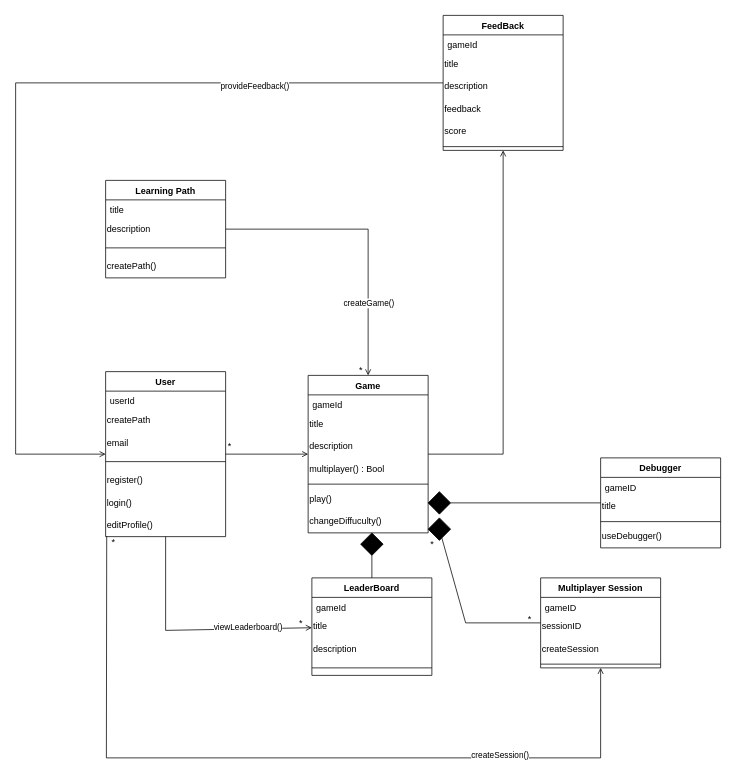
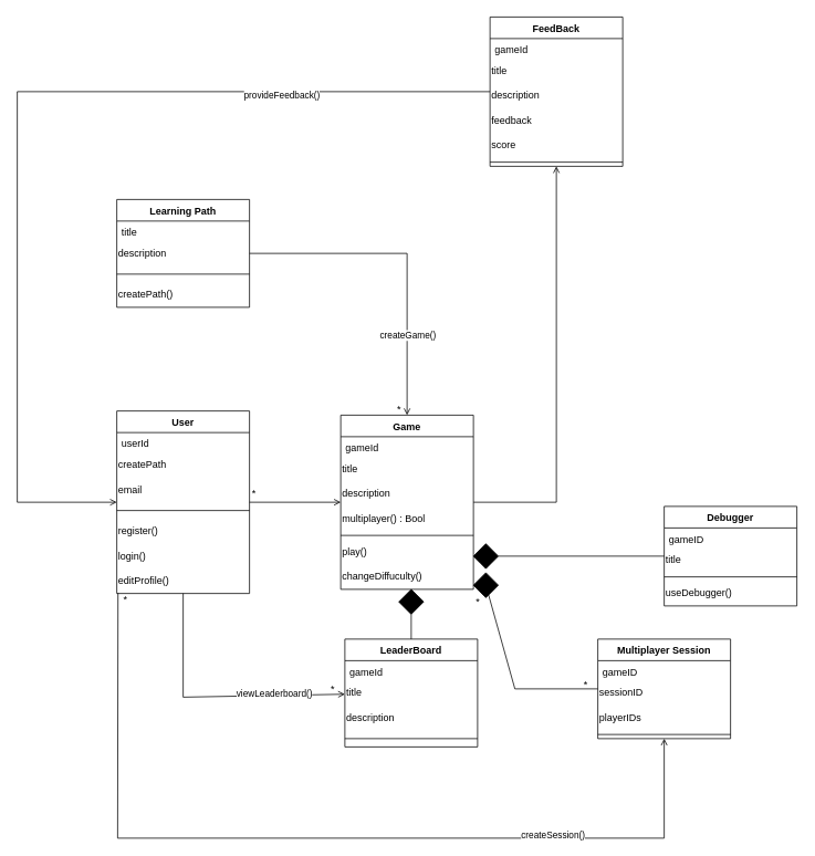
  <mxCell id="0" />
  <mxCell id="1" parent="0" />
  <mxCell id="2" value="User" style="swimlane;fontStyle=1;align=center;verticalAlign=top;childLayout=stackLayout;horizontal=1;startSize=26;horizontalStack=0;resizeParent=1;resizeParentMax=0;resizeLast=0;collapsible=1;marginBottom=0;whiteSpace=wrap;html=1;" parent="1" vertex="1"><mxGeometry x="140" y="495" width="160" height="220" as="geometry" /></mxCell>
  <mxCell id="3" value="userId" style="text;strokeColor=none;fillColor=none;align=left;verticalAlign=top;spacingLeft=4;spacingRight=4;overflow=hidden;rotatable=0;points=[[0,0.5],[1,0.5]];portConstraint=eastwest;whiteSpace=wrap;html=1;" parent="2" vertex="1"><mxGeometry y="26" width="160" height="24" as="geometry" /></mxCell>
  <mxCell id="4" value="createPath" style="text;html=1;align=left;verticalAlign=middle;resizable=0;points=[];autosize=1;strokeColor=none;fillColor=none;" parent="2" vertex="1"><mxGeometry y="50" width="160" height="30" as="geometry" /></mxCell>
  <mxCell id="5" value="email" style="text;html=1;align=left;verticalAlign=middle;resizable=0;points=[];autosize=1;strokeColor=none;fillColor=none;" parent="2" vertex="1"><mxGeometry y="80" width="160" height="30" as="geometry" /></mxCell>
  <mxCell id="6" value="" style="line;strokeWidth=1;fillColor=none;align=left;verticalAlign=middle;spacingTop=-1;spacingLeft=3;spacingRight=3;rotatable=0;labelPosition=right;points=[];portConstraint=eastwest;strokeColor=inherit;" parent="2" vertex="1"><mxGeometry y="110" width="160" height="20" as="geometry" /></mxCell>
  <mxCell id="7" value="register()" style="text;html=1;align=left;verticalAlign=middle;resizable=0;points=[];autosize=1;strokeColor=none;fillColor=none;" parent="2" vertex="1"><mxGeometry y="130" width="160" height="30" as="geometry" /></mxCell>
  <mxCell id="8" value="login()" style="text;html=1;align=left;verticalAlign=middle;resizable=0;points=[];autosize=1;strokeColor=none;fillColor=none;" parent="2" vertex="1"><mxGeometry y="160" width="160" height="30" as="geometry" /></mxCell>
  <mxCell id="9" value="editProfile()" style="text;html=1;align=left;verticalAlign=middle;resizable=0;points=[];autosize=1;strokeColor=none;fillColor=none;" parent="2" vertex="1"><mxGeometry y="190" width="160" height="30" as="geometry" /></mxCell>
  <mxCell id="10" value="Game" style="swimlane;fontStyle=1;align=center;verticalAlign=top;childLayout=stackLayout;horizontal=1;startSize=26;horizontalStack=0;resizeParent=1;resizeParentMax=0;resizeLast=0;collapsible=1;marginBottom=0;whiteSpace=wrap;html=1;" parent="1" vertex="1"><mxGeometry x="410" y="500" width="160" height="210" as="geometry" /></mxCell>
  <mxCell id="11" value="gameId" style="text;strokeColor=none;fillColor=none;align=left;verticalAlign=top;spacingLeft=4;spacingRight=4;overflow=hidden;rotatable=0;points=[[0,0.5],[1,0.5]];portConstraint=eastwest;whiteSpace=wrap;html=1;" parent="10" vertex="1"><mxGeometry y="26" width="160" height="24" as="geometry" /></mxCell>
  <mxCell id="12" value="title" style="text;html=1;align=left;verticalAlign=middle;resizable=0;points=[];autosize=1;strokeColor=none;fillColor=none;" parent="10" vertex="1"><mxGeometry y="50" width="160" height="30" as="geometry" /></mxCell>
  <mxCell id="13" value="description" style="text;html=1;align=left;verticalAlign=middle;resizable=0;points=[];autosize=1;strokeColor=none;fillColor=none;" parent="10" vertex="1"><mxGeometry y="80" width="160" height="30" as="geometry" /></mxCell>
  <mxCell id="14" value="multiplayer() : Bool" style="text;html=1;align=left;verticalAlign=middle;resizable=0;points=[];autosize=1;strokeColor=none;fillColor=none;" parent="10" vertex="1"><mxGeometry y="110" width="160" height="30" as="geometry" /></mxCell>
  <mxCell id="15" value="" style="line;strokeWidth=1;fillColor=none;align=left;verticalAlign=middle;spacingTop=-1;spacingLeft=3;spacingRight=3;rotatable=0;labelPosition=right;points=[];portConstraint=eastwest;strokeColor=inherit;" parent="10" vertex="1"><mxGeometry y="140" width="160" height="10" as="geometry" /></mxCell>
  <mxCell id="16" value="play()" style="text;html=1;align=left;verticalAlign=middle;resizable=0;points=[];autosize=1;strokeColor=none;fillColor=none;" parent="10" vertex="1"><mxGeometry y="150" width="160" height="30" as="geometry" /></mxCell>
  <mxCell id="17" value="changeDiffuculty()" style="text;html=1;align=left;verticalAlign=middle;resizable=0;points=[];autosize=1;strokeColor=none;fillColor=none;" parent="10" vertex="1"><mxGeometry y="180" width="160" height="30" as="geometry" /></mxCell>
  <mxCell id="18" value="" style="endArrow=open;html=1;rounded=0;endFill=0;" parent="1" source="2" target="10" edge="1"><mxGeometry width="50" height="50" relative="1" as="geometry"><mxPoint x="380" y="700" as="sourcePoint" /><mxPoint x="430" y="650" as="targetPoint" /></mxGeometry></mxCell>
  <mxCell id="19" value="*" style="text;html=1;align=center;verticalAlign=middle;resizable=0;points=[];autosize=1;strokeColor=none;fillColor=none;" parent="1" vertex="1"><mxGeometry x="290" y="580" width="30" height="30" as="geometry" /></mxCell>
  <mxCell id="20" value="LeaderBoard" style="swimlane;fontStyle=1;align=center;verticalAlign=top;childLayout=stackLayout;horizontal=1;startSize=26;horizontalStack=0;resizeParent=1;resizeParentMax=0;resizeLast=0;collapsible=1;marginBottom=0;whiteSpace=wrap;html=1;" parent="1" vertex="1"><mxGeometry x="415" y="770" width="160" height="130" as="geometry" /></mxCell>
  <mxCell id="21" value="gameId" style="text;strokeColor=none;fillColor=none;align=left;verticalAlign=top;spacingLeft=4;spacingRight=4;overflow=hidden;rotatable=0;points=[[0,0.5],[1,0.5]];portConstraint=eastwest;whiteSpace=wrap;html=1;" parent="20" vertex="1"><mxGeometry y="26" width="160" height="24" as="geometry" /></mxCell>
  <mxCell id="22" value="title" style="text;html=1;align=left;verticalAlign=middle;resizable=0;points=[];autosize=1;strokeColor=none;fillColor=none;" parent="20" vertex="1"><mxGeometry y="50" width="160" height="30" as="geometry" /></mxCell>
  <mxCell id="23" value="description" style="text;html=1;align=left;verticalAlign=middle;resizable=0;points=[];autosize=1;strokeColor=none;fillColor=none;" parent="20" vertex="1"><mxGeometry y="80" width="160" height="30" as="geometry" /></mxCell>
  <mxCell id="24" value="" style="line;strokeWidth=1;fillColor=none;align=left;verticalAlign=middle;spacingTop=-1;spacingLeft=3;spacingRight=3;rotatable=0;labelPosition=right;points=[];portConstraint=eastwest;strokeColor=inherit;" parent="20" vertex="1"><mxGeometry y="110" width="160" height="20" as="geometry" /></mxCell>
  <mxCell id="25" value="" style="endArrow=none;html=1;rounded=0;endFill=0;" parent="1" source="26" target="20" edge="1"><mxGeometry width="50" height="50" relative="1" as="geometry"><mxPoint x="340" y="830" as="sourcePoint" /><mxPoint x="390" y="780" as="targetPoint" /></mxGeometry></mxCell>
  <mxCell id="26" value="" style="rhombus;whiteSpace=wrap;html=1;fillColor=#000000;" parent="1" vertex="1"><mxGeometry x="480" y="710" width="30" height="30" as="geometry" /></mxCell>
  <mxCell id="27" value="" style="endArrow=open;html=1;rounded=0;endFill=0;" parent="1" source="2" target="20" edge="1"><mxGeometry width="50" height="50" relative="1" as="geometry"><mxPoint x="340" y="830" as="sourcePoint" /><mxPoint x="390" y="780" as="targetPoint" /><Array as="points"><mxPoint x="220" y="840" /></Array></mxGeometry></mxCell>
  <mxCell id="28" value="viewLeaderboard()" style="edgeLabel;html=1;align=center;verticalAlign=middle;resizable=0;points=[];" parent="27" vertex="1" connectable="0"><mxGeometry x="0.467" y="3" relative="1" as="geometry"><mxPoint as="offset" /></mxGeometry></mxCell>
  <mxCell id="29" value="Learning Path" style="swimlane;fontStyle=1;align=center;verticalAlign=top;childLayout=stackLayout;horizontal=1;startSize=26;horizontalStack=0;resizeParent=1;resizeParentMax=0;resizeLast=0;collapsible=1;marginBottom=0;whiteSpace=wrap;html=1;" parent="1" vertex="1"><mxGeometry x="140" y="240" width="160" height="130" as="geometry" /></mxCell>
  <mxCell id="30" value="title" style="text;strokeColor=none;fillColor=none;align=left;verticalAlign=top;spacingLeft=4;spacingRight=4;overflow=hidden;rotatable=0;points=[[0,0.5],[1,0.5]];portConstraint=eastwest;whiteSpace=wrap;html=1;" parent="29" vertex="1"><mxGeometry y="26" width="160" height="24" as="geometry" /></mxCell>
  <mxCell id="31" value="description" style="text;html=1;align=left;verticalAlign=middle;resizable=0;points=[];autosize=1;strokeColor=none;fillColor=none;" parent="29" vertex="1"><mxGeometry y="50" width="160" height="30" as="geometry" /></mxCell>
  <mxCell id="32" value="" style="line;strokeWidth=1;fillColor=none;align=left;verticalAlign=middle;spacingTop=-1;spacingLeft=3;spacingRight=3;rotatable=0;labelPosition=right;points=[];portConstraint=eastwest;strokeColor=inherit;" parent="29" vertex="1"><mxGeometry y="80" width="160" height="20" as="geometry" /></mxCell>
  <mxCell id="33" value="createPath()" style="text;html=1;align=left;verticalAlign=middle;resizable=0;points=[];autosize=1;strokeColor=none;fillColor=none;" parent="29" vertex="1"><mxGeometry y="100" width="160" height="30" as="geometry" /></mxCell>
  <mxCell id="34" value="" style="endArrow=open;html=1;rounded=0;endFill=0;" parent="1" source="29" target="10" edge="1"><mxGeometry width="50" height="50" relative="1" as="geometry"><mxPoint x="380" y="600" as="sourcePoint" /><mxPoint x="430" y="550" as="targetPoint" /><Array as="points"><mxPoint x="490" y="305" /></Array></mxGeometry></mxCell>
  <mxCell id="35" value="createGame()" style="edgeLabel;html=1;align=center;verticalAlign=middle;resizable=0;points=[];" parent="34" vertex="1" connectable="0"><mxGeometry x="0.492" relative="1" as="geometry"><mxPoint y="1" as="offset" /></mxGeometry></mxCell>
  <mxCell id="36" value="FeedBack" style="swimlane;fontStyle=1;align=center;verticalAlign=top;childLayout=stackLayout;horizontal=1;startSize=26;horizontalStack=0;resizeParent=1;resizeParentMax=0;resizeLast=0;collapsible=1;marginBottom=0;whiteSpace=wrap;html=1;" parent="1" vertex="1"><mxGeometry x="590" y="20" width="160" height="180" as="geometry" /></mxCell>
  <mxCell id="37" value="gameId" style="text;strokeColor=none;fillColor=none;align=left;verticalAlign=top;spacingLeft=4;spacingRight=4;overflow=hidden;rotatable=0;points=[[0,0.5],[1,0.5]];portConstraint=eastwest;whiteSpace=wrap;html=1;" parent="36" vertex="1"><mxGeometry y="26" width="160" height="24" as="geometry" /></mxCell>
  <mxCell id="38" value="title" style="text;html=1;align=left;verticalAlign=middle;resizable=0;points=[];autosize=1;strokeColor=none;fillColor=none;" parent="36" vertex="1"><mxGeometry y="50" width="160" height="30" as="geometry" /></mxCell>
  <mxCell id="39" value="description" style="text;html=1;align=left;verticalAlign=middle;resizable=0;points=[];autosize=1;strokeColor=none;fillColor=none;" parent="36" vertex="1"><mxGeometry y="80" width="160" height="30" as="geometry" /></mxCell>
  <mxCell id="40" value="feedback" style="text;html=1;align=left;verticalAlign=middle;resizable=0;points=[];autosize=1;strokeColor=none;fillColor=none;" parent="36" vertex="1"><mxGeometry y="110" width="160" height="30" as="geometry" /></mxCell>
  <mxCell id="41" value="score" style="text;html=1;align=left;verticalAlign=middle;resizable=0;points=[];autosize=1;strokeColor=none;fillColor=none;" parent="36" vertex="1"><mxGeometry y="140" width="160" height="30" as="geometry" /></mxCell>
  <mxCell id="42" value="" style="line;strokeWidth=1;fillColor=none;align=left;verticalAlign=middle;spacingTop=-1;spacingLeft=3;spacingRight=3;rotatable=0;labelPosition=right;points=[];portConstraint=eastwest;strokeColor=inherit;" parent="36" vertex="1"><mxGeometry y="170" width="160" height="10" as="geometry" /></mxCell>
  <mxCell id="43" value="" style="endArrow=open;html=1;rounded=0;endFill=0;" parent="1" source="10" target="36" edge="1"><mxGeometry width="50" height="50" relative="1" as="geometry"><mxPoint x="690" y="580" as="sourcePoint" /><mxPoint x="690" y="520" as="targetPoint" /><Array as="points"><mxPoint x="670" y="605" /></Array></mxGeometry></mxCell>
  <mxCell id="44" value="" style="endArrow=open;html=1;rounded=0;endFill=0;" parent="1" source="36" target="2" edge="1"><mxGeometry width="50" height="50" relative="1" as="geometry"><mxPoint x="520" y="220" as="sourcePoint" /><mxPoint x="20" y="650" as="targetPoint" /><Array as="points"><mxPoint x="20" y="110" /><mxPoint x="20" y="605" /></Array></mxGeometry></mxCell>
  <mxCell id="45" value="provideFeedback()" style="edgeLabel;html=1;align=center;verticalAlign=middle;resizable=0;points=[];" parent="44" vertex="1" connectable="0"><mxGeometry x="-0.575" y="3" relative="1" as="geometry"><mxPoint as="offset" /></mxGeometry></mxCell>
  <mxCell id="46" value="Debugger" style="swimlane;fontStyle=1;align=center;verticalAlign=top;childLayout=stackLayout;horizontal=1;startSize=26;horizontalStack=0;resizeParent=1;resizeParentMax=0;resizeLast=0;collapsible=1;marginBottom=0;whiteSpace=wrap;html=1;" parent="1" vertex="1"><mxGeometry x="800" y="610" width="160" height="120" as="geometry" /></mxCell>
  <mxCell id="47" value="gameID" style="text;strokeColor=none;fillColor=none;align=left;verticalAlign=top;spacingLeft=4;spacingRight=4;overflow=hidden;rotatable=0;points=[[0,0.5],[1,0.5]];portConstraint=eastwest;whiteSpace=wrap;html=1;" parent="46" vertex="1"><mxGeometry y="26" width="160" height="24" as="geometry" /></mxCell>
  <mxCell id="48" value="title" style="text;html=1;align=left;verticalAlign=middle;resizable=0;points=[];autosize=1;strokeColor=none;fillColor=none;" parent="46" vertex="1"><mxGeometry y="50" width="160" height="30" as="geometry" /></mxCell>
  <mxCell id="49" value="" style="line;strokeWidth=1;fillColor=none;align=left;verticalAlign=middle;spacingTop=-1;spacingLeft=3;spacingRight=3;rotatable=0;labelPosition=right;points=[];portConstraint=eastwest;strokeColor=inherit;" parent="46" vertex="1"><mxGeometry y="80" width="160" height="10" as="geometry" /></mxCell>
  <mxCell id="50" value="useDebugger()" style="text;html=1;align=left;verticalAlign=middle;resizable=0;points=[];autosize=1;strokeColor=none;fillColor=none;" parent="46" vertex="1"><mxGeometry y="90" width="160" height="30" as="geometry" /></mxCell>
  <mxCell id="51" value="" style="endArrow=none;html=1;rounded=0;" parent="1" source="46" target="52" edge="1"><mxGeometry width="50" height="50" relative="1" as="geometry"><mxPoint x="810" y="733" as="sourcePoint" /><mxPoint x="570" y="637" as="targetPoint" /></mxGeometry></mxCell>
  <mxCell id="52" value="" style="rhombus;whiteSpace=wrap;html=1;fillColor=#000000;" parent="1" vertex="1"><mxGeometry x="570" y="655" width="30" height="30" as="geometry" /></mxCell>
  <mxCell id="53" value="Multiplayer Session" style="swimlane;fontStyle=1;align=center;verticalAlign=top;childLayout=stackLayout;horizontal=1;startSize=26;horizontalStack=0;resizeParent=1;resizeParentMax=0;resizeLast=0;collapsible=1;marginBottom=0;whiteSpace=wrap;html=1;" parent="1" vertex="1"><mxGeometry x="720" y="770" width="160" height="120" as="geometry" /></mxCell>
  <mxCell id="54" value="gameID" style="text;strokeColor=none;fillColor=none;align=left;verticalAlign=top;spacingLeft=4;spacingRight=4;overflow=hidden;rotatable=0;points=[[0,0.5],[1,0.5]];portConstraint=eastwest;whiteSpace=wrap;html=1;" parent="53" vertex="1"><mxGeometry y="26" width="160" height="24" as="geometry" /></mxCell>
  <mxCell id="55" value="sessionID" style="text;html=1;align=left;verticalAlign=middle;resizable=0;points=[];autosize=1;strokeColor=none;fillColor=none;" parent="53" vertex="1"><mxGeometry y="50" width="160" height="30" as="geometry" /></mxCell>
- <mxCell id="56" value="createSession" style="text;html=1;align=left;verticalAlign=middle;resizable=0;points=[];autosize=1;strokeColor=none;fillColor=none;" parent="53" vertex="1"><mxGeometry y="80" width="160" height="30" as="geometry" /></mxCell>
+ <mxCell id="56" value="playerIDs" style="text;html=1;align=left;verticalAlign=middle;resizable=0;points=[];autosize=1;strokeColor=none;fillColor=none;" parent="53" vertex="1"><mxGeometry y="80" width="160" height="30" as="geometry" /></mxCell>
  <mxCell id="57" value="" style="line;strokeWidth=1;fillColor=none;align=left;verticalAlign=middle;spacingTop=-1;spacingLeft=3;spacingRight=3;rotatable=0;labelPosition=right;points=[];portConstraint=eastwest;strokeColor=inherit;" parent="53" vertex="1"><mxGeometry y="110" width="160" height="10" as="geometry" /></mxCell>
  <mxCell id="58" value="" style="endArrow=none;html=1;rounded=0;endFill=0;" parent="1" source="53" target="59" edge="1"><mxGeometry width="50" height="50" relative="1" as="geometry"><mxPoint x="690" y="870" as="sourcePoint" /><mxPoint x="680" y="840" as="targetPoint" /><Array as="points"><mxPoint x="620" y="830" /></Array></mxGeometry></mxCell>
  <mxCell id="59" value="" style="rhombus;whiteSpace=wrap;html=1;fillColor=#000000;" parent="1" vertex="1"><mxGeometry x="570" y="690" width="30" height="30" as="geometry" /></mxCell>
  <mxCell id="60" value="*" style="text;html=1;align=center;verticalAlign=middle;resizable=0;points=[];autosize=1;strokeColor=none;fillColor=none;" parent="1" vertex="1"><mxGeometry x="560" y="710" width="30" height="30" as="geometry" /></mxCell>
  <mxCell id="61" value="" style="endArrow=open;html=1;rounded=0;exitX=0.009;exitY=0.98;exitDx=0;exitDy=0;exitPerimeter=0;endFill=0;" parent="1" source="9" target="53" edge="1"><mxGeometry width="50" height="50" relative="1" as="geometry"><mxPoint x="450" y="750" as="sourcePoint" /><mxPoint x="830" y="1010" as="targetPoint" /><Array as="points"><mxPoint x="141" y="1010" /><mxPoint x="800" y="1010" /></Array></mxGeometry></mxCell>
  <mxCell id="62" value="createSession()" style="edgeLabel;html=1;align=center;verticalAlign=middle;resizable=0;points=[];" parent="61" vertex="1" connectable="0"><mxGeometry x="0.526" y="4" relative="1" as="geometry"><mxPoint as="offset" /></mxGeometry></mxCell>
  <mxCell id="63" value="*" style="text;html=1;align=center;verticalAlign=middle;resizable=0;points=[];autosize=1;strokeColor=none;fillColor=none;" parent="1" vertex="1"><mxGeometry x="135" y="708" width="30" height="30" as="geometry" /></mxCell>
  <mxCell id="64" value="*" style="text;html=1;align=center;verticalAlign=middle;resizable=0;points=[];autosize=1;strokeColor=none;fillColor=none;" parent="1" vertex="1"><mxGeometry x="465" y="478" width="30" height="30" as="geometry" /></mxCell>
  <mxCell id="65" value="*" style="text;html=1;align=center;verticalAlign=middle;resizable=0;points=[];autosize=1;strokeColor=none;fillColor=none;" parent="1" vertex="1"><mxGeometry x="385" y="815" width="30" height="30" as="geometry" /></mxCell>
  <mxCell id="66" value="*" style="text;html=1;align=center;verticalAlign=middle;resizable=0;points=[];autosize=1;strokeColor=none;fillColor=none;" parent="1" vertex="1"><mxGeometry x="690" y="810" width="30" height="30" as="geometry" /></mxCell>
